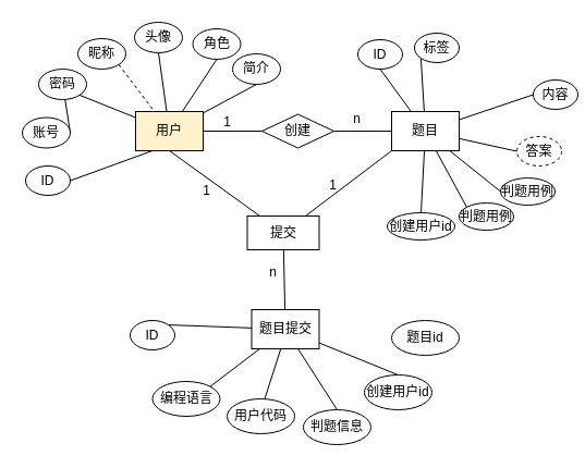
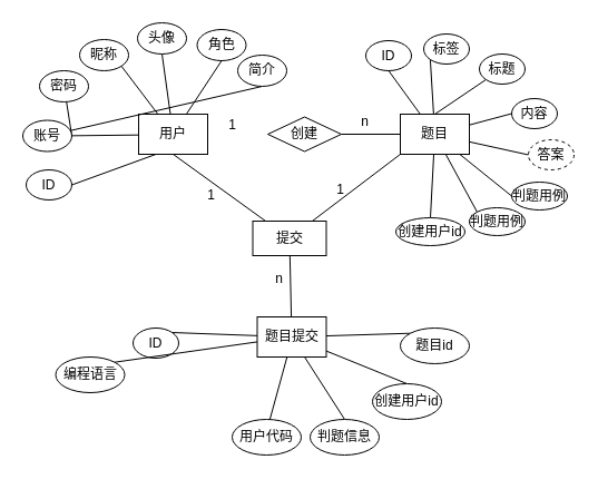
  <mxCell id="0" />
  <mxCell id="1" parent="0" />
- <mxCell id="2" style="rounded=0;orthogonalLoop=1;jettySize=auto;html=1;exitX=1;exitY=0.5;exitDx=0;exitDy=0;entryX=0;entryY=0.5;entryDx=0;entryDy=0;endArrow=none;endFill=0;" edge="1" parent="1" source="4" target="51"><mxGeometry relative="1" as="geometry" /></mxCell>
+ <mxCell id="2" style="rounded=0;orthogonalLoop=1;jettySize=auto;html=1;exitX=1;exitY=0.5;exitDx=0;exitDy=0;endArrow=none;endFill=0;" edge="1" parent="1" source="4" target="11"><mxGeometry relative="1" as="geometry" /></mxCell>
  <mxCell id="3" style="rounded=0;orthogonalLoop=1;jettySize=auto;html=1;exitX=0.5;exitY=1;exitDx=0;exitDy=0;endArrow=none;endFill=0;" edge="1" parent="1" source="4" target="55"><mxGeometry relative="1" as="geometry" /></mxCell>
- <mxCell id="4" value="用户" style="rounded=0;whiteSpace=wrap;html=1;fillColor=#fff2cc;" vertex="1" parent="1"><mxGeometry x="124" y="102" width="62" height="36" as="geometry" /></mxCell>
+ <mxCell id="4" value="用户" style="rounded=0;whiteSpace=wrap;html=1;" vertex="1" parent="1"><mxGeometry x="124" y="102" width="62" height="36" as="geometry" /></mxCell>
  <mxCell id="5" style="rounded=0;orthogonalLoop=1;jettySize=auto;html=1;exitX=0;exitY=1;exitDx=0;exitDy=0;endArrow=none;endFill=0;" edge="1" parent="1" source="6" target="55"><mxGeometry relative="1" as="geometry" /></mxCell>
  <mxCell id="6" value="题目" style="rounded=0;whiteSpace=wrap;html=1;" vertex="1" parent="1"><mxGeometry x="359" y="102" width="62" height="36" as="geometry" /></mxCell>
  <mxCell id="7" value="题目提交" style="rounded=0;whiteSpace=wrap;html=1;" vertex="1" parent="1"><mxGeometry x="230.5" y="284" width="62" height="36" as="geometry" /></mxCell>
  <mxCell id="8" style="rounded=0;orthogonalLoop=1;jettySize=auto;html=1;exitX=1;exitY=0.5;exitDx=0;exitDy=0;entryX=0.25;entryY=1;entryDx=0;entryDy=0;endArrow=none;endFill=0;" edge="1" parent="1" source="9" target="4"><mxGeometry relative="1" as="geometry" /></mxCell>
  <mxCell id="9" value="ID" style="ellipse;whiteSpace=wrap;html=1;" vertex="1" parent="1"><mxGeometry x="23" y="152" width="41" height="27" as="geometry" /></mxCell>
  <mxCell id="10" style="rounded=0;orthogonalLoop=1;jettySize=auto;html=1;exitX=1;exitY=0.5;exitDx=0;exitDy=0;endArrow=none;endFill=0;" edge="1" parent="1" source="11" target="13"><mxGeometry relative="1" as="geometry" /></mxCell>
  <mxCell id="11" value="账号" style="ellipse;whiteSpace=wrap;html=1;" vertex="1" parent="1"><mxGeometry x="20" y="107.5" width="44" height="28" as="geometry" /></mxCell>
- <mxCell id="12" style="rounded=0;orthogonalLoop=1;jettySize=auto;html=1;exitX=1;exitY=1;exitDx=0;exitDy=0;endArrow=none;endFill=0;" edge="1" parent="1" source="13" target="4"><mxGeometry relative="1" as="geometry" /></mxCell>
  <mxCell id="13" value="密码" style="ellipse;whiteSpace=wrap;html=1;" vertex="1" parent="1"><mxGeometry x="35" y="63" width="44" height="28" as="geometry" /></mxCell>
- <mxCell id="14" style="rounded=0;orthogonalLoop=1;jettySize=auto;html=1;exitX=1;exitY=1;exitDx=0;exitDy=0;endArrow=none;endFill=0;dashed=1;" edge="1" parent="1" source="15" target="4"><mxGeometry relative="1" as="geometry" /></mxCell>
+ <mxCell id="14" style="rounded=0;orthogonalLoop=1;jettySize=auto;html=1;exitX=1;exitY=1;exitDx=0;exitDy=0;endArrow=none;endFill=0;" edge="1" parent="1" source="15" target="4"><mxGeometry relative="1" as="geometry" /></mxCell>
  <mxCell id="15" value="昵称" style="ellipse;whiteSpace=wrap;html=1;" vertex="1" parent="1"><mxGeometry x="71" y="35" width="44" height="28" as="geometry" /></mxCell>
  <mxCell id="16" style="rounded=0;orthogonalLoop=1;jettySize=auto;html=1;exitX=0.5;exitY=1;exitDx=0;exitDy=0;endArrow=none;endFill=0;" edge="1" parent="1" source="17" target="4"><mxGeometry relative="1" as="geometry" /></mxCell>
  <mxCell id="17" value="头像" style="ellipse;whiteSpace=wrap;html=1;" vertex="1" parent="1"><mxGeometry x="123" y="20" width="44" height="28" as="geometry" /></mxCell>
- <mxCell id="18" style="rounded=0;orthogonalLoop=1;jettySize=auto;html=1;exitX=0.5;exitY=1;exitDx=0;exitDy=0;endArrow=none;endFill=0;" edge="1" parent="1" source="19" target="4"><mxGeometry relative="1" as="geometry" /></mxCell>
+ <mxCell id="18" style="rounded=0;orthogonalLoop=1;jettySize=auto;html=1;exitX=0.5;exitY=1;exitDx=0;exitDy=0;endArrow=none;endFill=0;" edge="1" parent="1" source="19" target="11"><mxGeometry relative="1" as="geometry" /></mxCell>
  <mxCell id="19" value="简介" style="ellipse;whiteSpace=wrap;html=1;" vertex="1" parent="1"><mxGeometry x="213" y="49" width="44" height="28" as="geometry" /></mxCell>
  <mxCell id="20" style="rounded=0;orthogonalLoop=1;jettySize=auto;html=1;exitX=0.5;exitY=1;exitDx=0;exitDy=0;endArrow=none;endFill=0;" edge="1" parent="1" source="21" target="4"><mxGeometry relative="1" as="geometry" /></mxCell>
  <mxCell id="21" value="角色" style="ellipse;whiteSpace=wrap;html=1;" vertex="1" parent="1"><mxGeometry x="176.5" y="26" width="44" height="28" as="geometry" /></mxCell>
  <mxCell id="22" style="rounded=0;orthogonalLoop=1;jettySize=auto;html=1;exitX=0.5;exitY=1;exitDx=0;exitDy=0;endArrow=none;endFill=0;" edge="1" parent="1" source="23" target="6"><mxGeometry relative="1" as="geometry" /></mxCell>
  <mxCell id="23" value="ID" style="ellipse;whiteSpace=wrap;html=1;" vertex="1" parent="1"><mxGeometry x="328" y="36" width="41" height="27" as="geometry" /></mxCell>
+ <mxCell id="24" style="rounded=0;orthogonalLoop=1;jettySize=auto;html=1;exitX=0;exitY=1;exitDx=0;exitDy=0;entryX=0.5;entryY=0;entryDx=0;entryDy=0;endArrow=none;endFill=0;" edge="1" parent="1" source="25" target="6"><mxGeometry relative="1" as="geometry" /></mxCell>
+ <mxCell id="25" value="标题" style="ellipse;whiteSpace=wrap;html=1;" vertex="1" parent="1"><mxGeometry x="430" y="48" width="41" height="27" as="geometry" /></mxCell>
  <mxCell id="26" style="rounded=0;orthogonalLoop=1;jettySize=auto;html=1;exitX=0;exitY=0.5;exitDx=0;exitDy=0;endArrow=none;endFill=0;" edge="1" parent="1" source="27" target="6"><mxGeometry relative="1" as="geometry" /></mxCell>
- <mxCell id="27" value="内容" style="ellipse;whiteSpace=wrap;html=1;" vertex="1" parent="1"><mxGeometry x="489" y="73" width="41" height="27" as="geometry" /></mxCell>
+ <mxCell id="27" value="内容" style="ellipse;whiteSpace=wrap;html=1;" vertex="1" parent="1"><mxGeometry x="459" y="88" width="41" height="27" as="geometry" /></mxCell>
  <mxCell id="28" style="rounded=0;orthogonalLoop=1;jettySize=auto;html=1;exitX=0;exitY=1;exitDx=0;exitDy=0;endArrow=none;endFill=0;" edge="1" parent="1" source="29" target="6"><mxGeometry relative="1" as="geometry" /></mxCell>
  <mxCell id="29" value="标签&lt;span style=&quot;color: rgba(0, 0, 0, 0); font-family: monospace; font-size: 0px; text-align: start; text-wrap: nowrap;&quot;&gt;%3CmxGraphModel%3E%3Croot%3E%3CmxCell%20id%3D%220%22%2F%3E%3CmxCell%20id%3D%221%22%20parent%3D%220%22%2F%3E%3CmxCell%20id%3D%222%22%20value%3D%22%E5%86%85%E5%AE%B9%22%20style%3D%22ellipse%3BwhiteSpace%3Dwrap%3Bhtml%3D1%3B%22%20vertex%3D%221%22%20parent%3D%221%22%3E%3CmxGeometry%20x%3D%22463%22%20y%3D%22303%22%20width%3D%2241%22%20height%3D%2227%22%20as%3D%22geometry%22%2F%3E%3C%2FmxCell%3E%3C%2Froot%3E%3C%2FmxGraphModel%3E&lt;/span&gt;" style="ellipse;whiteSpace=wrap;html=1;" vertex="1" parent="1"><mxGeometry x="380" y="30" width="41" height="27" as="geometry" /></mxCell>
  <mxCell id="30" style="rounded=0;orthogonalLoop=1;jettySize=auto;html=1;exitX=0;exitY=0.5;exitDx=0;exitDy=0;endArrow=none;endFill=0;" edge="1" parent="1" source="31" target="6"><mxGeometry relative="1" as="geometry" /></mxCell>
  <mxCell id="31" value="答案" style="ellipse;whiteSpace=wrap;html=1;dashed=1;" vertex="1" parent="1"><mxGeometry x="474" y="125" width="41" height="27" as="geometry" /></mxCell>
  <mxCell id="32" style="rounded=0;orthogonalLoop=1;jettySize=auto;html=1;exitX=0;exitY=0.5;exitDx=0;exitDy=0;endArrow=none;endFill=0;" edge="1" parent="1" source="33" target="6"><mxGeometry relative="1" as="geometry" /></mxCell>
  <mxCell id="33" value="判题用例" style="ellipse;whiteSpace=wrap;html=1;" vertex="1" parent="1"><mxGeometry x="459" y="163" width="50" height="25" as="geometry" /></mxCell>
  <mxCell id="34" style="rounded=0;orthogonalLoop=1;jettySize=auto;html=1;exitX=0;exitY=0;exitDx=0;exitDy=0;endArrow=none;endFill=0;" edge="1" parent="1" source="35" target="6"><mxGeometry relative="1" as="geometry" /></mxCell>
  <mxCell id="35" value="判题用例" style="ellipse;whiteSpace=wrap;html=1;" vertex="1" parent="1"><mxGeometry x="421" y="186" width="50" height="25" as="geometry" /></mxCell>
  <mxCell id="36" style="rounded=0;orthogonalLoop=1;jettySize=auto;html=1;exitX=1;exitY=0;exitDx=0;exitDy=0;endArrow=none;endFill=0;" edge="1" parent="1" source="37" target="7"><mxGeometry relative="1" as="geometry" /></mxCell>
  <mxCell id="37" value="ID" style="ellipse;whiteSpace=wrap;html=1;" vertex="1" parent="1"><mxGeometry x="119" y="294" width="41" height="27" as="geometry" /></mxCell>
  <mxCell id="38" style="rounded=0;orthogonalLoop=1;jettySize=auto;html=1;exitX=0.5;exitY=0;exitDx=0;exitDy=0;endArrow=none;endFill=0;" edge="1" parent="1" source="39" target="6"><mxGeometry relative="1" as="geometry" /></mxCell>
  <mxCell id="39" value="创建用户id" style="ellipse;whiteSpace=wrap;html=1;" vertex="1" parent="1"><mxGeometry x="355" y="195" width="62" height="25" as="geometry" /></mxCell>
  <mxCell id="40" style="rounded=0;orthogonalLoop=1;jettySize=auto;html=1;exitX=1;exitY=0;exitDx=0;exitDy=0;endArrow=none;endFill=0;" edge="1" parent="1" source="41" target="7"><mxGeometry relative="1" as="geometry" /></mxCell>
- <mxCell id="41" value="编程语言" style="ellipse;whiteSpace=wrap;html=1;" vertex="1" parent="1"><mxGeometry x="139.5" y="350" width="62" height="32" as="geometry" /></mxCell>
+ <mxCell id="41" value="编程语言" style="ellipse;whiteSpace=wrap;html=1;" vertex="1" parent="1"><mxGeometry x="49.5" y="320" width="62" height="32" as="geometry" /></mxCell>
  <mxCell id="42" style="rounded=0;orthogonalLoop=1;jettySize=auto;html=1;exitX=0.484;exitY=0.438;exitDx=0;exitDy=0;endArrow=none;endFill=0;entryX=0.433;entryY=0.992;entryDx=0;entryDy=0;entryPerimeter=0;exitPerimeter=0;" edge="1" parent="1" source="43" target="7"><mxGeometry relative="1" as="geometry"><mxPoint x="291.93" y="499.66" as="sourcePoint" /><mxPoint x="292.416" y="439" as="targetPoint" /></mxGeometry></mxCell>
- <mxCell id="43" value="用户代码" style="ellipse;whiteSpace=wrap;html=1;" vertex="1" parent="1"><mxGeometry x="208" y="366" width="62" height="32" as="geometry" /></mxCell>
+ <mxCell id="43" value="用户代码" style="ellipse;whiteSpace=wrap;html=1;" vertex="1" parent="1"><mxGeometry x="208" y="376" width="62" height="32" as="geometry" /></mxCell>
  <mxCell id="44" style="rounded=0;orthogonalLoop=1;jettySize=auto;html=1;exitX=0.5;exitY=0;exitDx=0;exitDy=0;endArrow=none;endFill=0;" edge="1" parent="1" source="45" target="7"><mxGeometry relative="1" as="geometry" /></mxCell>
  <mxCell id="45" value="判题信息" style="ellipse;whiteSpace=wrap;html=1;" vertex="1" parent="1"><mxGeometry x="278" y="376" width="62" height="32" as="geometry" /></mxCell>
+ <mxCell id="46" style="rounded=0;orthogonalLoop=1;jettySize=auto;html=1;exitX=0;exitY=0;exitDx=0;exitDy=0;endArrow=none;endFill=0;" edge="1" parent="1" source="47" target="7"><mxGeometry relative="1" as="geometry" /></mxCell>
  <mxCell id="47" value="题目id" style="ellipse;whiteSpace=wrap;html=1;" vertex="1" parent="1"><mxGeometry x="359" y="294" width="62" height="32" as="geometry" /></mxCell>
  <mxCell id="48" style="rounded=0;orthogonalLoop=1;jettySize=auto;html=1;exitX=0.5;exitY=0;exitDx=0;exitDy=0;endArrow=none;endFill=0;" edge="1" parent="1" source="49" target="7"><mxGeometry relative="1" as="geometry" /></mxCell>
  <mxCell id="49" value="创建用户id" style="ellipse;whiteSpace=wrap;html=1;" vertex="1" parent="1"><mxGeometry x="334" y="344" width="62" height="32" as="geometry" /></mxCell>
  <mxCell id="50" style="rounded=0;orthogonalLoop=1;jettySize=auto;html=1;exitX=1;exitY=0.5;exitDx=0;exitDy=0;endArrow=none;endFill=0;" edge="1" parent="1" source="51" target="6"><mxGeometry relative="1" as="geometry" /></mxCell>
  <mxCell id="51" value="创建" style="rhombus;whiteSpace=wrap;html=1;" vertex="1" parent="1"><mxGeometry x="240" y="104.5" width="66" height="31" as="geometry" /></mxCell>
  <mxCell id="52" value="1" style="text;html=1;align=center;verticalAlign=middle;resizable=0;points=[];autosize=1;strokeColor=none;fillColor=none;" vertex="1" parent="1"><mxGeometry x="195" y="99" width="25" height="26" as="geometry" /></mxCell>
  <mxCell id="53" value="n" style="text;html=1;align=center;verticalAlign=middle;resizable=0;points=[];autosize=1;strokeColor=none;fillColor=none;" vertex="1" parent="1"><mxGeometry x="314" y="96" width="25" height="26" as="geometry" /></mxCell>
  <mxCell id="54" value="" style="rounded=0;orthogonalLoop=1;jettySize=auto;html=1;endArrow=none;endFill=0;" edge="1" parent="1" source="55" target="7"><mxGeometry relative="1" as="geometry" /></mxCell>
  <mxCell id="55" value="提交" style="whiteSpace=wrap;html=1;rounded=0;" vertex="1" parent="1"><mxGeometry x="226.5" y="198" width="66" height="31" as="geometry" /></mxCell>
  <mxCell id="56" value="1" style="text;html=1;align=center;verticalAlign=middle;resizable=0;points=[];autosize=1;strokeColor=none;fillColor=none;" vertex="1" parent="1"><mxGeometry x="176.5" y="162" width="25" height="26" as="geometry" /></mxCell>
  <mxCell id="57" value="1" style="text;html=1;align=center;verticalAlign=middle;resizable=0;points=[];autosize=1;strokeColor=none;fillColor=none;" vertex="1" parent="1"><mxGeometry x="292.5" y="157" width="25" height="26" as="geometry" /></mxCell>
  <mxCell id="58" value="n" style="text;html=1;align=center;verticalAlign=middle;resizable=0;points=[];autosize=1;strokeColor=none;fillColor=none;" vertex="1" parent="1"><mxGeometry x="237" y="237" width="25" height="26" as="geometry" /></mxCell>
